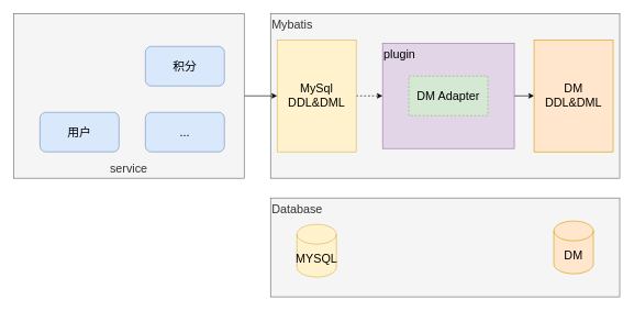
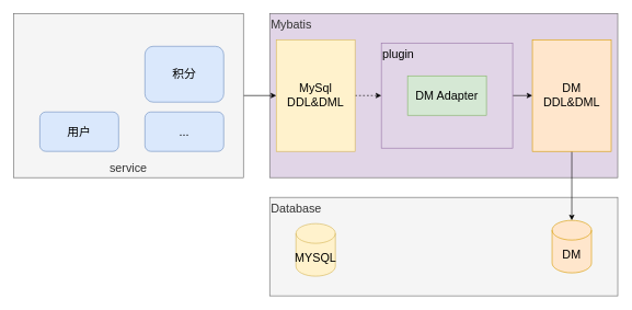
  <mxCell id="0" />
  <mxCell id="1" parent="0" />
  <mxCell id="2" value="Database" style="rounded=0;whiteSpace=wrap;html=1;fillColor=#f5f5f5;fontColor=#333333;strokeColor=#666666;align=left;verticalAlign=top;fontSize=18;" vertex="1" parent="1"><mxGeometry x="410" y="300" width="530" height="150" as="geometry" /></mxCell>
- <mxCell id="3" value="Mybatis" style="rounded=0;whiteSpace=wrap;html=1;fillColor=#f5f5f5;fontColor=#333333;strokeColor=#666666;verticalAlign=top;align=left;fontSize=18;" vertex="1" parent="1"><mxGeometry x="410" y="20" width="530" height="250" as="geometry" /></mxCell>
+ <mxCell id="3" value="Mybatis" style="rounded=0;whiteSpace=wrap;html=1;fillColor=#e1d5e7;fontColor=#333333;strokeColor=#666666;verticalAlign=top;align=left;fontSize=18;" vertex="1" parent="1"><mxGeometry x="410" y="20" width="530" height="250" as="geometry" /></mxCell>
  <mxCell id="4" style="edgeStyle=orthogonalEdgeStyle;rounded=0;orthogonalLoop=1;jettySize=auto;html=1;exitX=1;exitY=0.5;exitDx=0;exitDy=0;fontSize=18;" edge="1" parent="1" source="5" target="11"><mxGeometry relative="1" as="geometry" /></mxCell>
  <mxCell id="5" value="service" style="rounded=0;whiteSpace=wrap;html=1;verticalAlign=bottom;fillColor=#f5f5f5;fontColor=#333333;strokeColor=#666666;fontSize=18;" vertex="1" parent="1"><mxGeometry x="20" y="20" width="350" height="250" as="geometry" /></mxCell>
  <mxCell id="6" style="edgeStyle=orthogonalEdgeStyle;rounded=0;orthogonalLoop=1;jettySize=auto;html=1;exitX=1;exitY=0.5;exitDx=0;exitDy=0;entryX=0;entryY=0.5;entryDx=0;entryDy=0;fontSize=18;" edge="1" parent="1" source="7" target="13"><mxGeometry relative="1" as="geometry" /></mxCell>
  <mxCell id="7" value="plugin" style="rounded=0;whiteSpace=wrap;html=1;fillColor=#e1d5e7;strokeColor=#9673a6;align=left;verticalAlign=top;fontSize=18;" vertex="1" parent="1"><mxGeometry x="580" y="65" width="200" height="160" as="geometry" /></mxCell>
  <mxCell id="8" value="用户" style="rounded=1;whiteSpace=wrap;html=1;fillColor=#dae8fc;strokeColor=#6c8ebf;fontSize=18;" vertex="1" parent="1"><mxGeometry x="60" y="170" width="120" height="60" as="geometry" /></mxCell>
- <mxCell id="9" value="积分" style="rounded=1;whiteSpace=wrap;html=1;fillColor=#dae8fc;strokeColor=#6c8ebf;fontSize=18;" vertex="1" parent="1"><mxGeometry x="220" y="70" width="120" height="60" as="geometry" /></mxCell>
+ <mxCell id="9" value="积分" style="rounded=1;whiteSpace=wrap;html=1;fillColor=#dae8fc;strokeColor=#6c8ebf;fontSize=18;" vertex="1" parent="1"><mxGeometry x="220" y="70" width="120" height="85" as="geometry" /></mxCell>
  <mxCell id="10" style="edgeStyle=orthogonalEdgeStyle;rounded=0;orthogonalLoop=1;jettySize=auto;html=1;exitX=1;exitY=0.5;exitDx=0;exitDy=0;entryX=0;entryY=0.5;entryDx=0;entryDy=0;fontSize=18;dashed=1;" edge="1" parent="1" source="11" target="7"><mxGeometry relative="1" as="geometry" /></mxCell>
  <mxCell id="11" value="MySql DDL&amp;amp;DML" style="rounded=0;whiteSpace=wrap;html=1;fillColor=#fff2cc;strokeColor=#d6b656;fontSize=18;" vertex="1" parent="1"><mxGeometry x="420" y="60" width="120" height="170" as="geometry" /></mxCell>
+ <mxCell id="12" style="edgeStyle=orthogonalEdgeStyle;rounded=0;orthogonalLoop=1;jettySize=auto;html=1;exitX=0.5;exitY=1;exitDx=0;exitDy=0;fontSize=18;" edge="1" parent="1" source="13" target="17"><mxGeometry relative="1" as="geometry" /></mxCell>
  <mxCell id="13" value="DM DDL&amp;amp;DML" style="rounded=0;whiteSpace=wrap;html=1;fillColor=#ffe6cc;strokeColor=#d79b00;fontSize=18;" vertex="1" parent="1"><mxGeometry x="810" y="60" width="120" height="170" as="geometry" /></mxCell>
- <mxCell id="14" value="DM Adapter" style="rounded=0;whiteSpace=wrap;html=1;fillColor=#d5e8d4;strokeColor=#82b366;fontSize=18;dashed=1;" vertex="1" parent="1"><mxGeometry x="620" y="115" width="120" height="60" as="geometry" /></mxCell>
+ <mxCell id="14" value="DM Adapter" style="rounded=0;whiteSpace=wrap;html=1;fillColor=#d5e8d4;strokeColor=#82b366;fontSize=18;" vertex="1" parent="1"><mxGeometry x="620" y="115" width="120" height="60" as="geometry" /></mxCell>
  <mxCell id="15" value="..." style="rounded=1;whiteSpace=wrap;html=1;fillColor=#dae8fc;strokeColor=#6c8ebf;fontSize=18;" vertex="1" parent="1"><mxGeometry x="220" y="170" width="120" height="60" as="geometry" /></mxCell>
  <mxCell id="16" value="MYSQL" style="shape=cylinder3;whiteSpace=wrap;html=1;boundedLbl=1;backgroundOutline=1;size=15;fillColor=#fff2cc;strokeColor=#d6b656;fontSize=18;" vertex="1" parent="1"><mxGeometry x="450" y="340" width="60" height="80" as="geometry" /></mxCell>
  <mxCell id="17" value="DM" style="shape=cylinder3;whiteSpace=wrap;html=1;boundedLbl=1;backgroundOutline=1;size=15;fillColor=#ffe6cc;strokeColor=#d79b00;fontSize=18;" vertex="1" parent="1"><mxGeometry x="840" y="335" width="60" height="80" as="geometry" /></mxCell>
